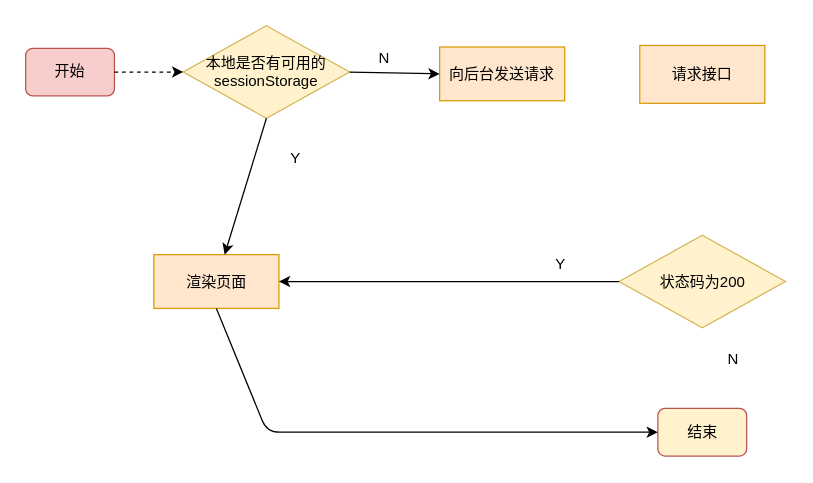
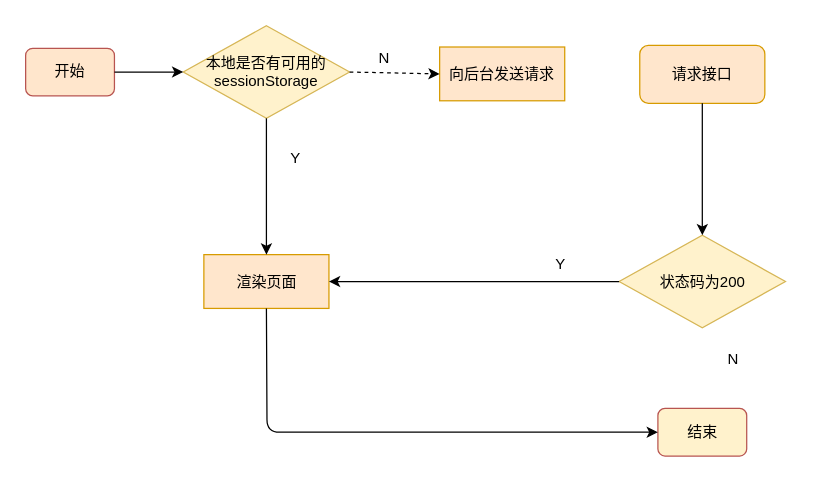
  <mxCell id="0" />
  <mxCell id="1" parent="0" />
- <mxCell id="2" value="开始" style="rounded=1;whiteSpace=wrap;html=1;fillColor=#f8cecc;strokeColor=#b85450;" vertex="1" parent="1"><mxGeometry x="20" y="38" width="71" height="38" as="geometry" /></mxCell>
+ <mxCell id="2" value="开始" style="rounded=1;whiteSpace=wrap;html=1;fillColor=#ffe6cc;strokeColor=#b85450;" vertex="1" parent="1"><mxGeometry x="20" y="38" width="71" height="38" as="geometry" /></mxCell>
  <mxCell id="3" value="本地是否有可用的sessionStorage" style="shape=rhombus;perimeter=rhombusPerimeter;whiteSpace=wrap;html=1;align=center;fillColor=#fff2cc;strokeColor=#d6b656;" vertex="1" parent="1"><mxGeometry x="146" y="20" width="133" height="74" as="geometry" /></mxCell>
  <mxCell id="4" value="向后台发送请求" style="whiteSpace=wrap;html=1;align=center;fillColor=#ffe6cc;strokeColor=#d79b00;" vertex="1" parent="1"><mxGeometry x="351" y="37" width="100" height="43" as="geometry" /></mxCell>
- <mxCell id="5" value="请求接口" style="whiteSpace=wrap;html=1;align=center;fillColor=#ffe6cc;strokeColor=#d79b00;" vertex="1" parent="1"><mxGeometry x="511" y="35.75" width="100" height="46.25" as="geometry" /></mxCell>
+ <mxCell id="5" value="请求接口" style="whiteSpace=wrap;html=1;align=center;fillColor=#ffe6cc;strokeColor=#d79b00;rounded=1;" vertex="1" parent="1"><mxGeometry x="511" y="35.75" width="100" height="46.25" as="geometry" /></mxCell>
  <mxCell id="6" value="状态码为200" style="shape=rhombus;perimeter=rhombusPerimeter;whiteSpace=wrap;html=1;align=center;fillColor=#fff2cc;strokeColor=#d6b656;" vertex="1" parent="1"><mxGeometry x="494.5" y="187.5" width="133" height="74" as="geometry" /></mxCell>
- <mxCell id="7" value="渲染页面" style="whiteSpace=wrap;html=1;align=center;fillColor=#ffe6cc;strokeColor=#d79b00;" vertex="1" parent="1"><mxGeometry x="122.5" y="203" width="100" height="43" as="geometry" /></mxCell>
- <mxCell id="8" value="" style="endArrow=classic;html=1;exitX=1;exitY=0.5;exitDx=0;exitDy=0;entryX=0;entryY=0.5;entryDx=0;entryDy=0;dashed=1;" edge="1" parent="1" source="2" target="3"><mxGeometry width="50" height="50" relative="1" as="geometry"><mxPoint x="389" y="255" as="sourcePoint" /><mxPoint x="439" y="205" as="targetPoint" /></mxGeometry></mxCell>
- <mxCell id="9" value="" style="endArrow=classic;html=1;exitX=1;exitY=0.5;exitDx=0;exitDy=0;entryX=0;entryY=0.5;entryDx=0;entryDy=0;" edge="1" parent="1" source="3" target="4"><mxGeometry width="50" height="50" relative="1" as="geometry"><mxPoint x="389" y="255" as="sourcePoint" /><mxPoint x="439" y="205" as="targetPoint" /></mxGeometry></mxCell>
+ <mxCell id="7" value="渲染页面" style="whiteSpace=wrap;html=1;align=center;fillColor=#ffe6cc;strokeColor=#d79b00;" vertex="1" parent="1"><mxGeometry x="162.5" y="203" width="100" height="43" as="geometry" /></mxCell>
+ <mxCell id="8" value="" style="endArrow=classic;html=1;exitX=1;exitY=0.5;exitDx=0;exitDy=0;entryX=0;entryY=0.5;entryDx=0;entryDy=0;" edge="1" parent="1" source="2" target="3"><mxGeometry width="50" height="50" relative="1" as="geometry"><mxPoint x="389" y="255" as="sourcePoint" /><mxPoint x="439" y="205" as="targetPoint" /></mxGeometry></mxCell>
+ <mxCell id="9" value="" style="endArrow=classic;html=1;exitX=1;exitY=0.5;exitDx=0;exitDy=0;entryX=0;entryY=0.5;entryDx=0;entryDy=0;dashed=1;" edge="1" parent="1" source="3" target="4"><mxGeometry width="50" height="50" relative="1" as="geometry"><mxPoint x="389" y="255" as="sourcePoint" /><mxPoint x="439" y="205" as="targetPoint" /></mxGeometry></mxCell>
  <mxCell id="10" value="" style="endArrow=classic;html=1;exitX=0.5;exitY=1;exitDx=0;exitDy=0;" edge="1" parent="1" source="3" target="7"><mxGeometry width="50" height="50" relative="1" as="geometry"><mxPoint x="389" y="255" as="sourcePoint" /><mxPoint x="439" y="205" as="targetPoint" /></mxGeometry></mxCell>
+ <mxCell id="11" value="" style="endArrow=classic;html=1;exitX=0.5;exitY=1;exitDx=0;exitDy=0;entryX=0.5;entryY=0;entryDx=0;entryDy=0;" edge="1" parent="1" source="5" target="6"><mxGeometry width="50" height="50" relative="1" as="geometry"><mxPoint x="389" y="255" as="sourcePoint" /><mxPoint x="439" y="205" as="targetPoint" /></mxGeometry></mxCell>
  <mxCell id="12" value="结束" style="rounded=1;whiteSpace=wrap;html=1;fillColor=#fff2cc;strokeColor=#b85450;" vertex="1" parent="1"><mxGeometry x="525.5" y="326" width="71" height="38" as="geometry" /></mxCell>
  <mxCell id="13" value="N" style="text;html=1;strokeColor=none;fillColor=none;align=center;verticalAlign=middle;whiteSpace=wrap;rounded=0;" vertex="1" parent="1"><mxGeometry x="287" y="35.75" width="40" height="20" as="geometry" /></mxCell>
  <mxCell id="14" value="Y" style="text;html=1;strokeColor=none;fillColor=none;align=center;verticalAlign=middle;whiteSpace=wrap;rounded=0;" vertex="1" parent="1"><mxGeometry x="216" y="116" width="40" height="20" as="geometry" /></mxCell>
  <mxCell id="15" value="" style="endArrow=classic;html=1;exitX=0.5;exitY=1;exitDx=0;exitDy=0;entryX=0;entryY=0.5;entryDx=0;entryDy=0;" edge="1" parent="1" source="7" target="12"><mxGeometry width="50" height="50" relative="1" as="geometry"><mxPoint x="389" y="262" as="sourcePoint" /><mxPoint x="439" y="212" as="targetPoint" /><Array as="points"><mxPoint x="213" y="345" /></Array></mxGeometry></mxCell>
  <mxCell id="16" value="N" style="text;html=1;strokeColor=none;fillColor=none;align=center;verticalAlign=middle;whiteSpace=wrap;rounded=0;" vertex="1" parent="1"><mxGeometry x="566" y="277" width="40" height="20" as="geometry" /></mxCell>
  <mxCell id="17" value="" style="endArrow=classic;html=1;exitX=0;exitY=0.5;exitDx=0;exitDy=0;entryX=1;entryY=0.5;entryDx=0;entryDy=0;" edge="1" parent="1" source="6" target="7"><mxGeometry width="50" height="50" relative="1" as="geometry"><mxPoint x="389" y="262" as="sourcePoint" /><mxPoint x="439" y="212" as="targetPoint" /></mxGeometry></mxCell>
  <mxCell id="18" value="Y" style="text;html=1;strokeColor=none;fillColor=none;align=center;verticalAlign=middle;whiteSpace=wrap;rounded=0;" vertex="1" parent="1"><mxGeometry x="428" y="201" width="40" height="20" as="geometry" /></mxCell>
